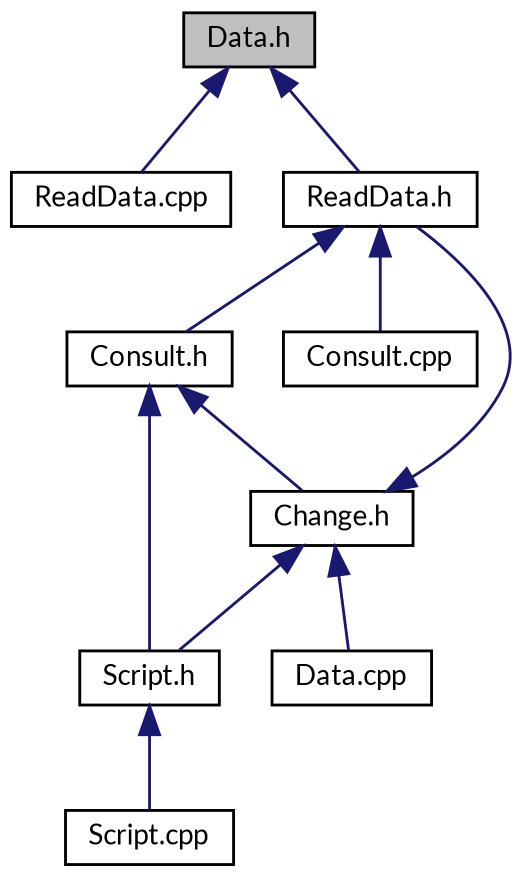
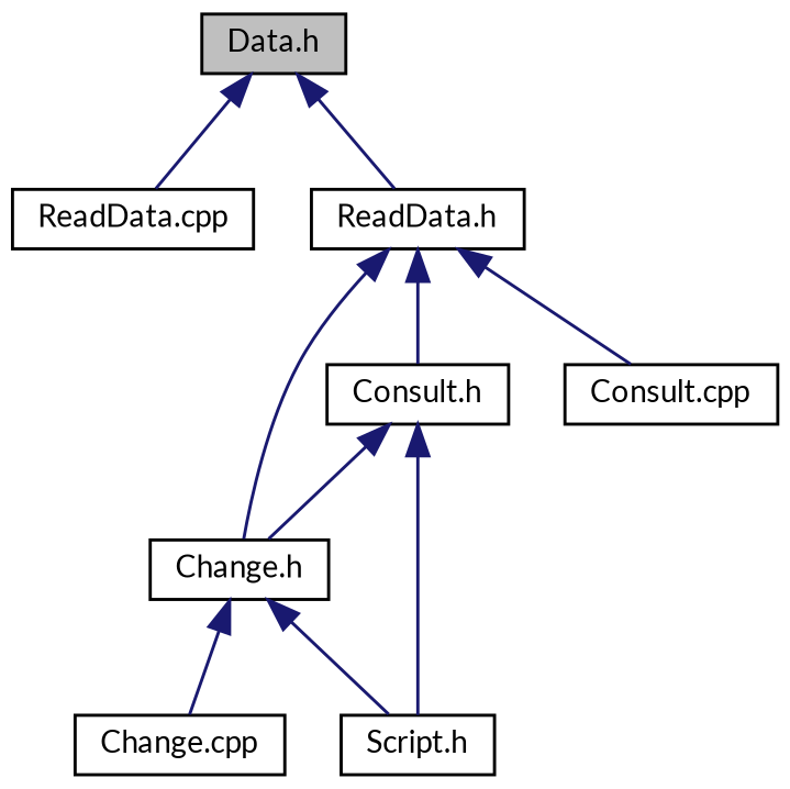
  digraph {
    fontname=Lato
    node [color=black fillcolor=white fontname=Lato fontsize=10 shape=record style=filled]
    edge [color=midnightblue dir=back fontname=Lato fontsize=10 labelfontname=Helvetica labelfontsize=10 style=solid]
    n1 [fillcolor=grey75 fontcolor=black height=0.2 label="Data.h" width=0.4]
    n2 [height=0.2 label="ReadData.cpp" width=0.4]
    n3 [height=0.2 label="ReadData.h" width=0.4]
    n4 [height=0.2 label="Change.h" width=0.4]
    n5 [height=0.2 label="Consult.h" width=0.4]
    n6 [height=0.2 label="Consult.cpp" width=0.4]
-   n7 [height=0.2 label="Data.cpp" width=0.4]
+   n7 [height=0.2 label="Change.cpp" width=0.4]
    n8 [height=0.2 label="Script.h" width=0.4]
-   n9 [height=0.2 label="Script.cpp" width=0.4]
    n1 -> n2
    n1 -> n3
-   n4 -> n3
+   n3 -> n4
    n3 -> n5
    n3 -> n6
    n4 -> n7
    n4 -> n8
    n5 -> n4
    n5 -> n8
-   n8 -> n9
  }
